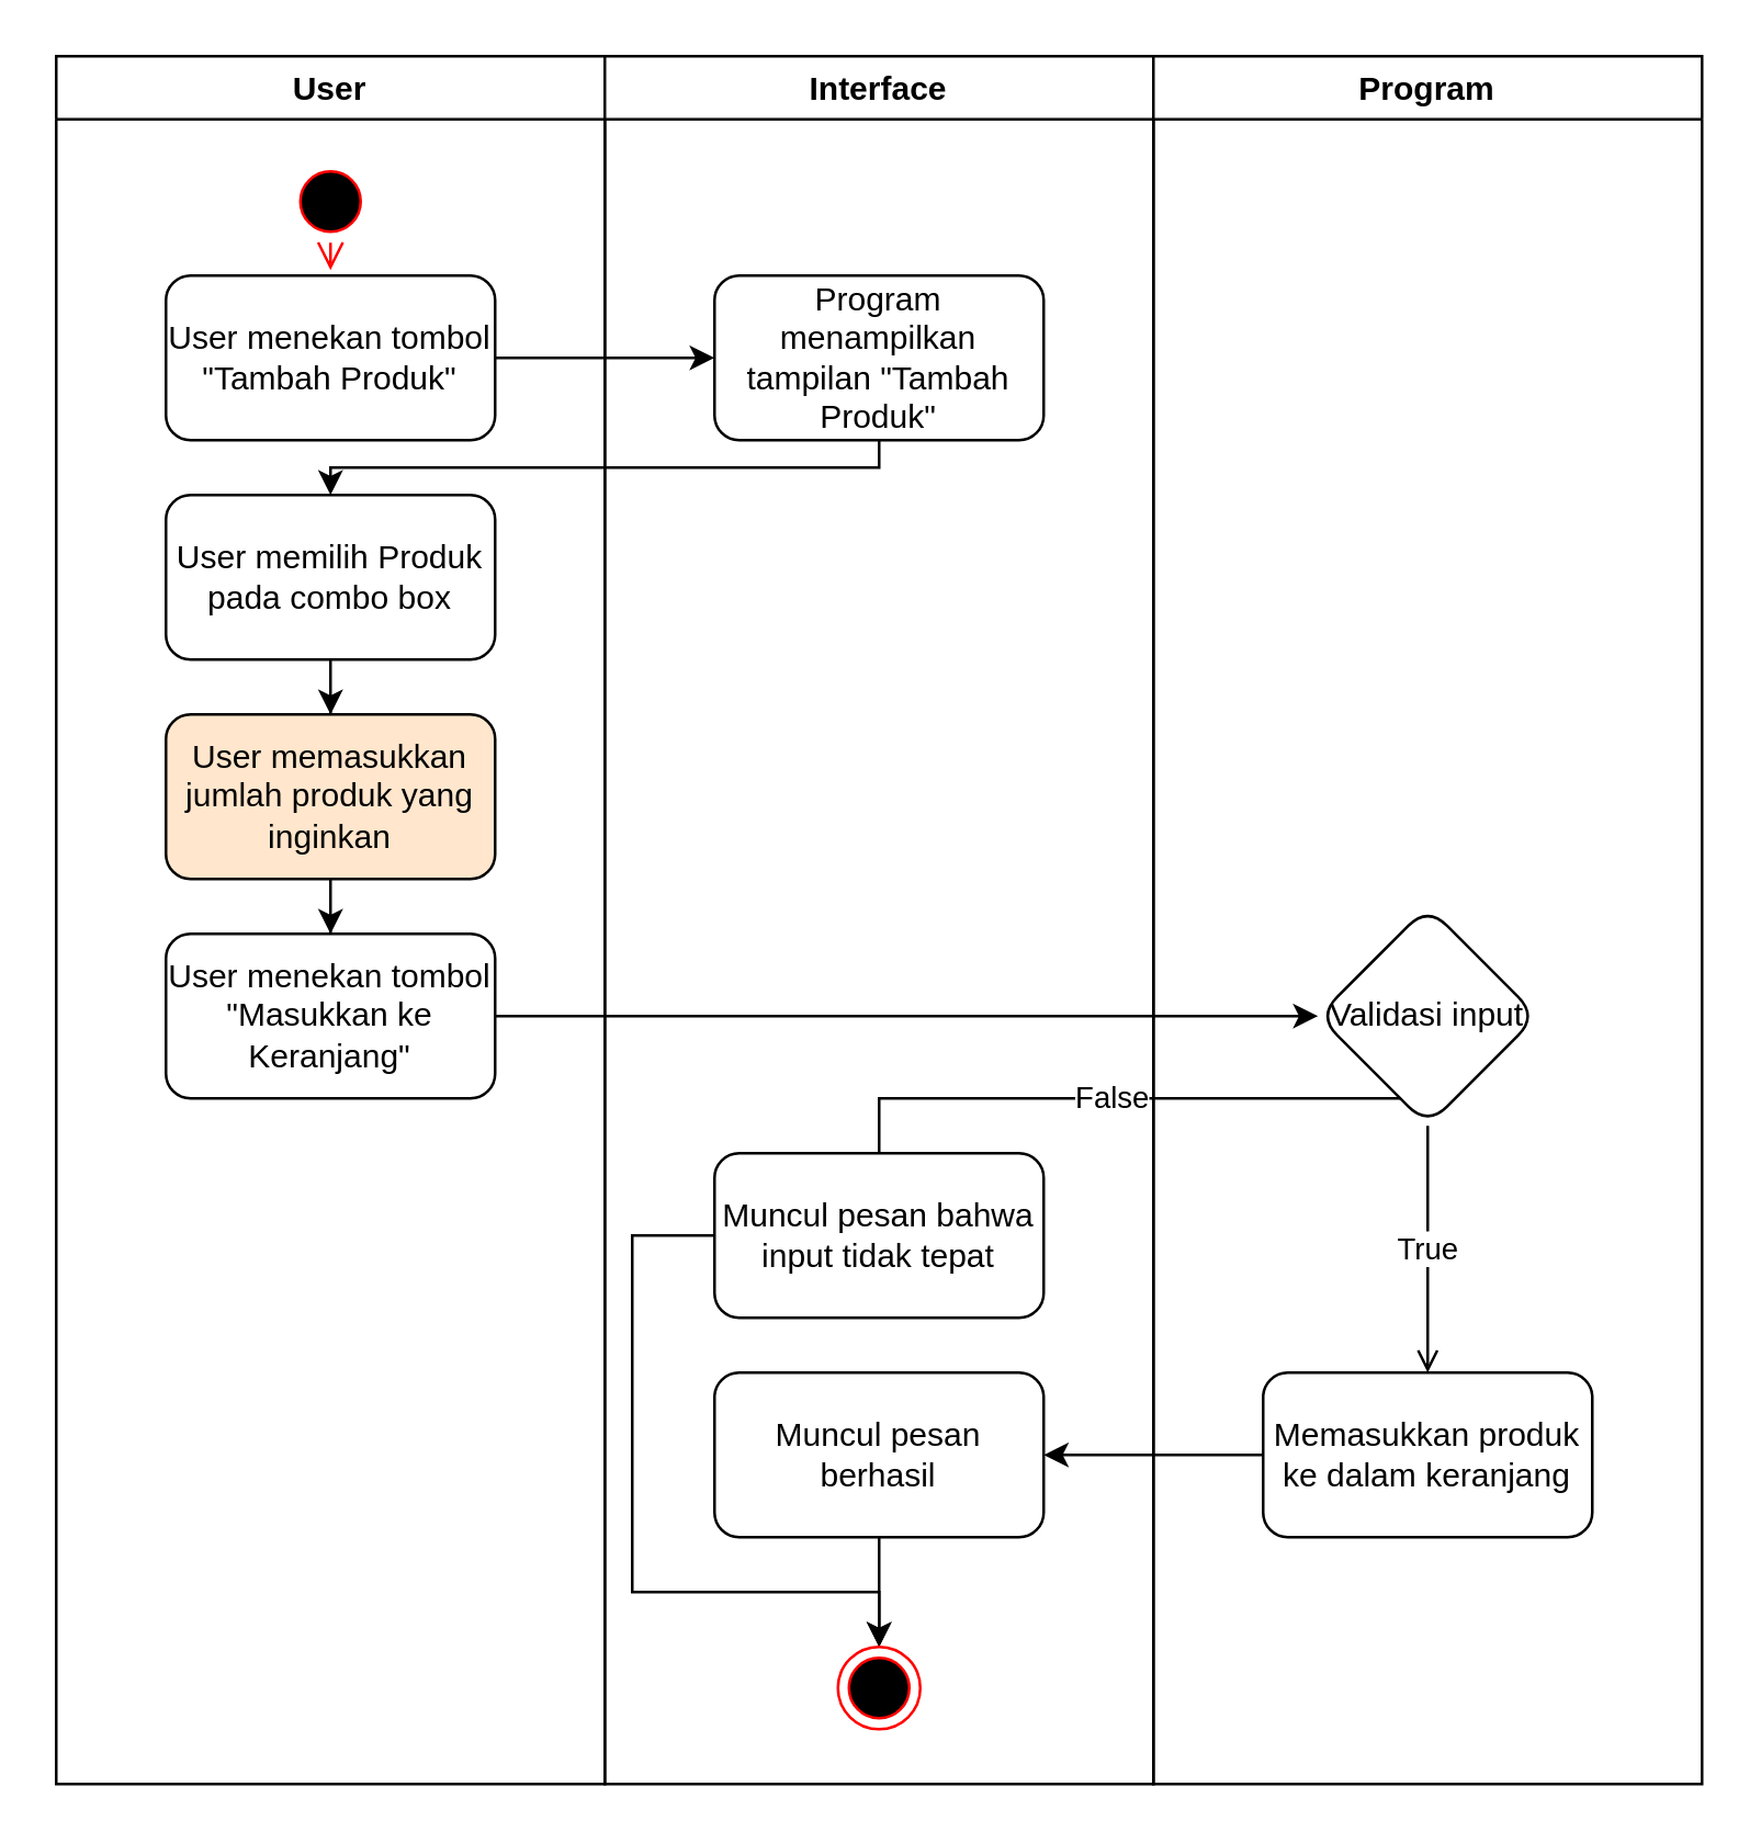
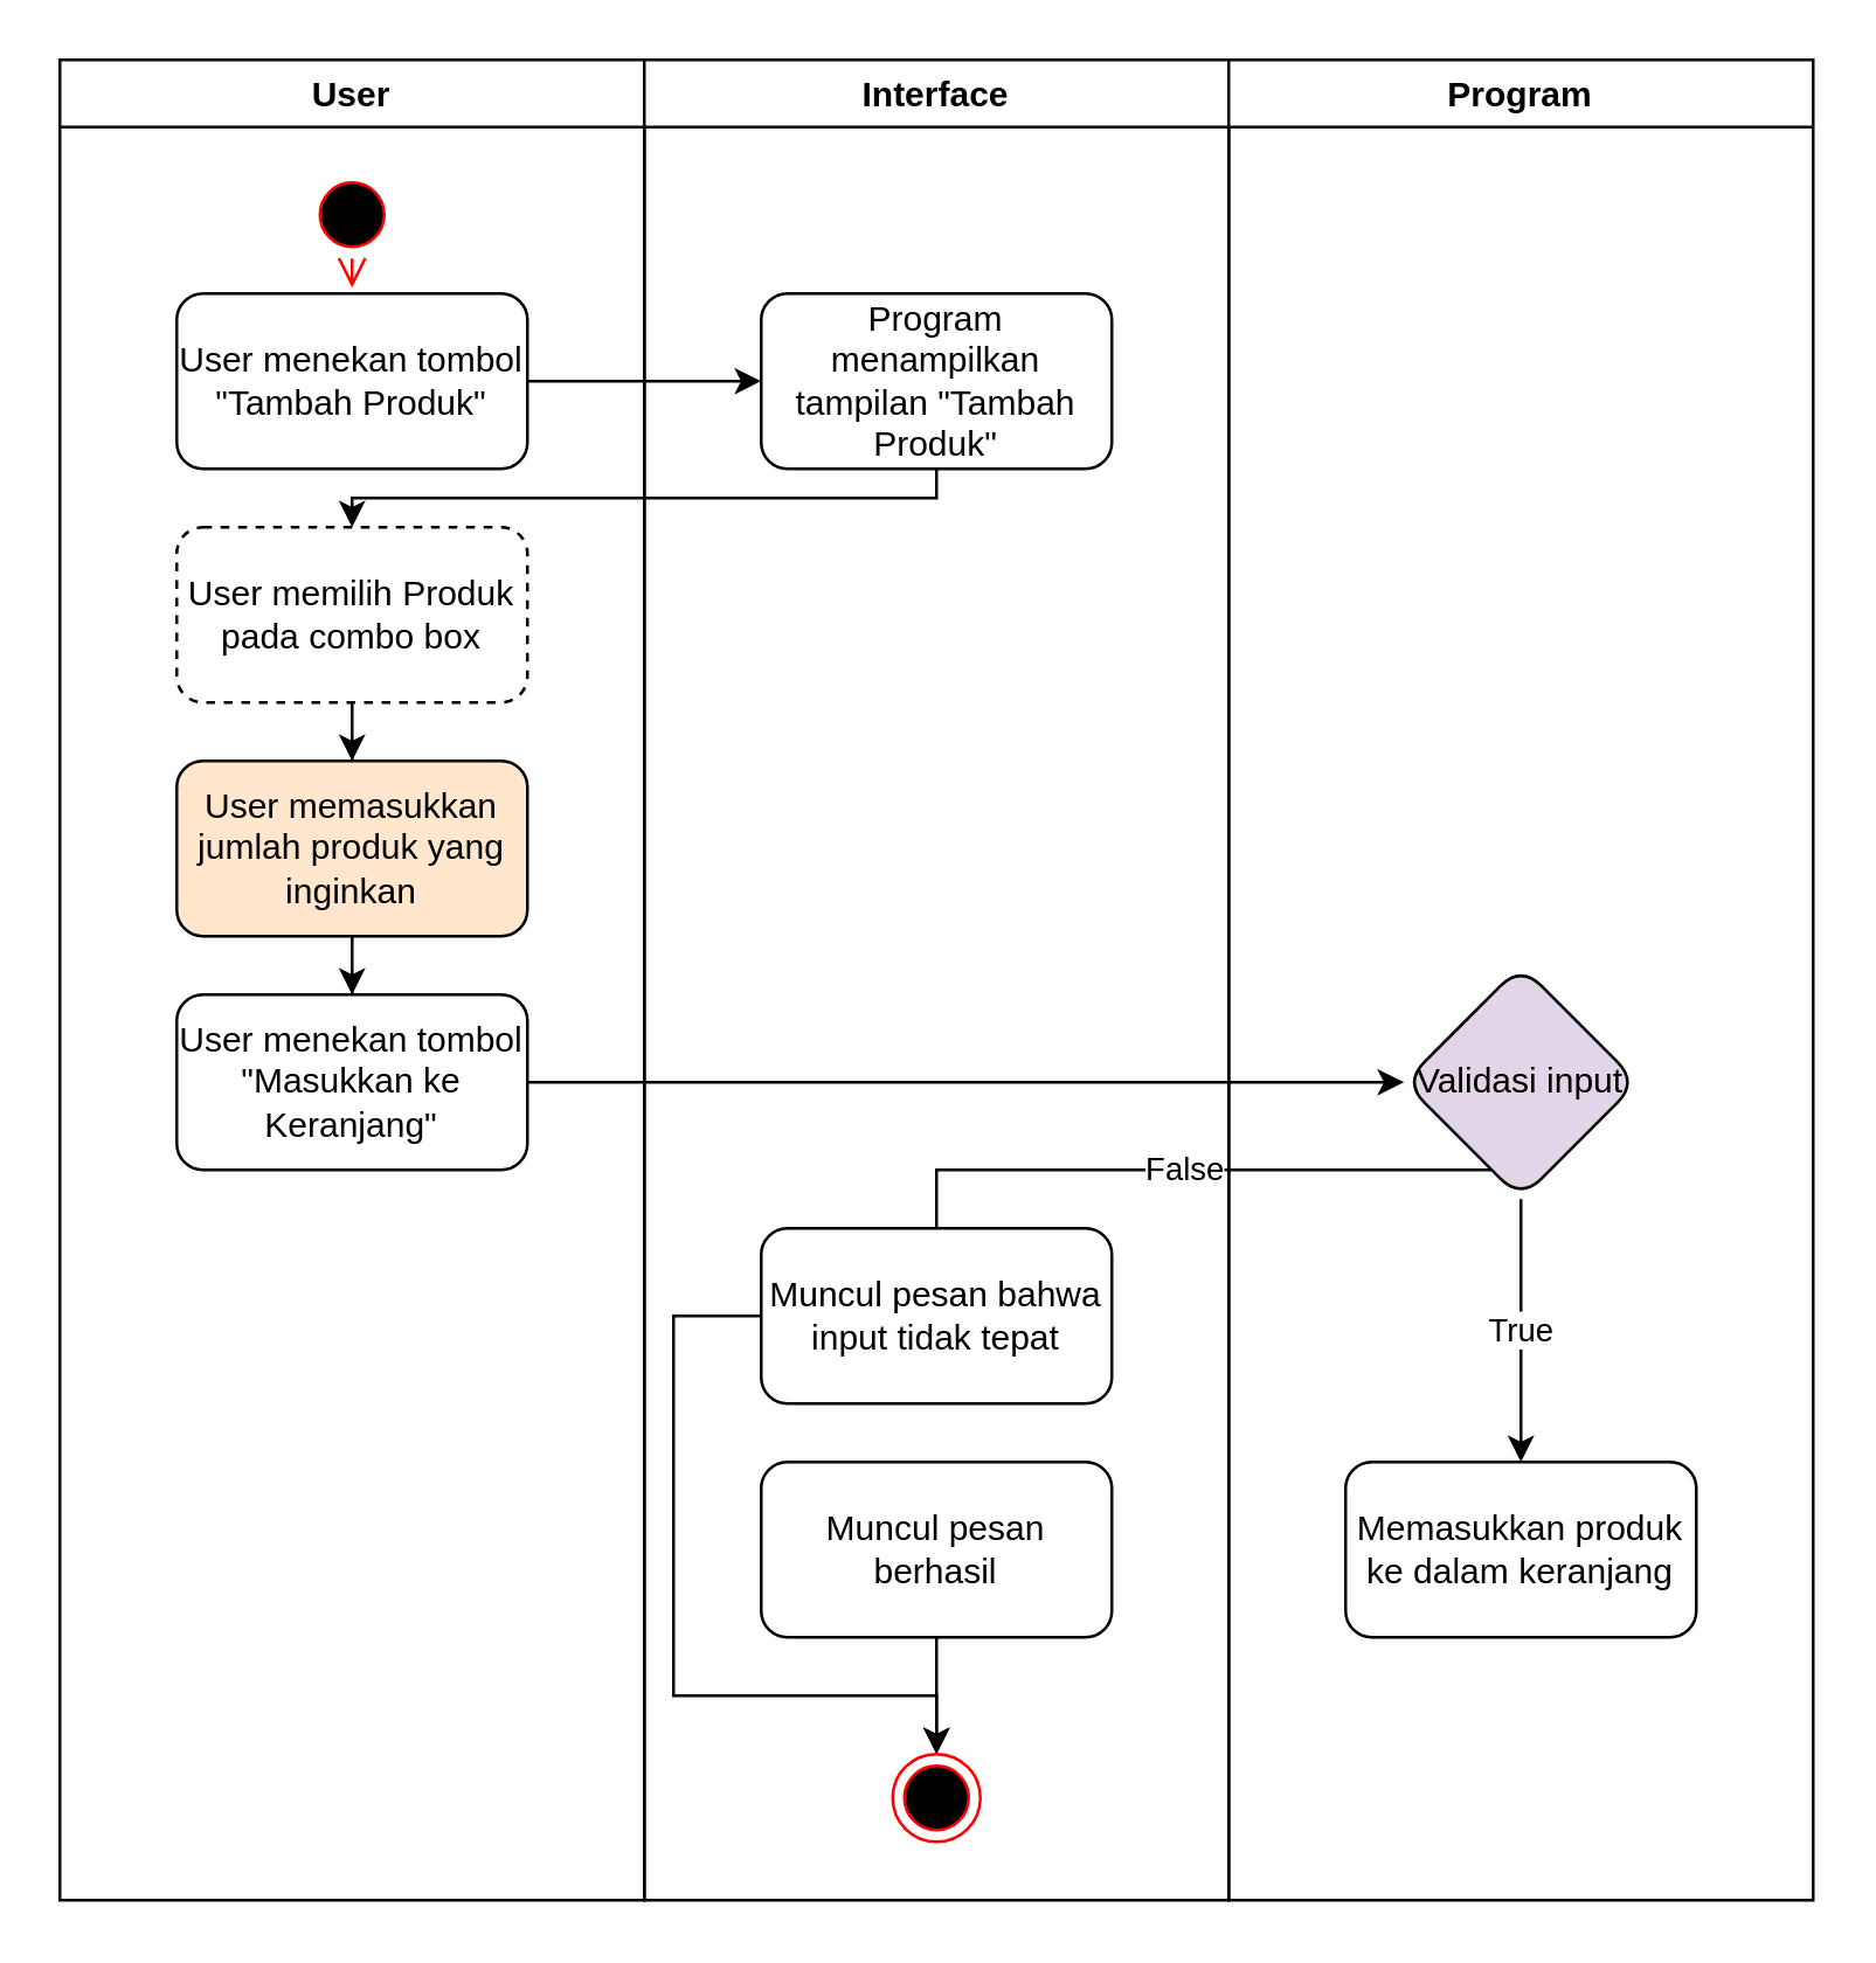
  <mxCell id="0" />
  <mxCell id="1" parent="0" />
  <mxCell id="2" value="User" style="swimlane;" parent="1" vertex="1"><mxGeometry x="20" y="20" width="200" height="630" as="geometry" /></mxCell>
  <mxCell id="3" value="" style="ellipse;html=1;shape=startState;fillColor=#000000;strokeColor=#ff0000;" parent="2" vertex="1"><mxGeometry x="85" y="38" width="30" height="30" as="geometry" /></mxCell>
  <mxCell id="4" value="" style="edgeStyle=orthogonalEdgeStyle;html=1;verticalAlign=bottom;endArrow=open;endSize=8;strokeColor=#ff0000;rounded=0;entryX=0.5;entryY=0;entryDx=0;entryDy=0;" parent="2" source="3" edge="1"><mxGeometry relative="1" as="geometry"><mxPoint x="100" y="78" as="targetPoint" /></mxGeometry></mxCell>
  <mxCell id="5" value="User menekan tombol &quot;Tambah Produk&quot;" style="whiteSpace=wrap;html=1;rounded=1;" parent="2" vertex="1"><mxGeometry x="40" y="80" width="120" height="60" as="geometry" /></mxCell>
  <mxCell id="6" value="" style="edgeStyle=orthogonalEdgeStyle;rounded=0;orthogonalLoop=1;jettySize=auto;html=1;" parent="2" source="7" target="9" edge="1"><mxGeometry relative="1" as="geometry" /></mxCell>
- <mxCell id="7" value="User memilih Produk pada combo box" style="whiteSpace=wrap;html=1;rounded=1;" parent="2" vertex="1"><mxGeometry x="40" y="160" width="120" height="60" as="geometry" /></mxCell>
+ <mxCell id="7" value="User memilih Produk pada combo box" style="whiteSpace=wrap;html=1;rounded=1;dashed=1;" parent="2" vertex="1"><mxGeometry x="40" y="160" width="120" height="60" as="geometry" /></mxCell>
  <mxCell id="8" value="" style="edgeStyle=orthogonalEdgeStyle;rounded=0;orthogonalLoop=1;jettySize=auto;html=1;" parent="2" source="9" target="10" edge="1"><mxGeometry relative="1" as="geometry" /></mxCell>
  <mxCell id="9" value="User memasukkan jumlah produk yang inginkan" style="whiteSpace=wrap;html=1;rounded=1;fillColor=#ffe6cc;" parent="2" vertex="1"><mxGeometry x="40" y="240" width="120" height="60" as="geometry" /></mxCell>
  <mxCell id="10" value="User menekan tombol &quot;Masukkan ke Keranjang&quot;" style="whiteSpace=wrap;html=1;rounded=1;" parent="2" vertex="1"><mxGeometry x="40" y="320" width="120" height="60" as="geometry" /></mxCell>
  <mxCell id="11" value="Interface" style="swimlane;" parent="1" vertex="1"><mxGeometry x="220" y="20" width="200" height="630" as="geometry" /></mxCell>
  <mxCell id="12" value="Program menampilkan tampilan &quot;Tambah Produk&quot;" style="whiteSpace=wrap;html=1;rounded=1;" parent="11" vertex="1"><mxGeometry x="40" y="80" width="120" height="60" as="geometry" /></mxCell>
  <mxCell id="13" style="edgeStyle=orthogonalEdgeStyle;rounded=0;orthogonalLoop=1;jettySize=auto;html=1;" parent="11" source="14" target="17" edge="1"><mxGeometry relative="1" as="geometry"><Array as="points"><mxPoint x="10" y="430" /><mxPoint x="10" y="560" /><mxPoint x="100" y="560" /></Array></mxGeometry></mxCell>
  <mxCell id="14" value="Muncul pesan bahwa input tidak tepat" style="whiteSpace=wrap;html=1;rounded=1;" parent="11" vertex="1"><mxGeometry x="40" y="400" width="120" height="60" as="geometry" /></mxCell>
  <mxCell id="15" value="" style="edgeStyle=orthogonalEdgeStyle;rounded=0;orthogonalLoop=1;jettySize=auto;html=1;" parent="11" source="16" target="17" edge="1"><mxGeometry relative="1" as="geometry" /></mxCell>
  <mxCell id="16" value="Muncul pesan berhasil" style="whiteSpace=wrap;html=1;rounded=1;" parent="11" vertex="1"><mxGeometry x="40" y="480" width="120" height="60" as="geometry" /></mxCell>
  <mxCell id="17" value="" style="ellipse;html=1;shape=endState;fillColor=#000000;strokeColor=#ff0000;" parent="11" vertex="1"><mxGeometry x="85" y="580" width="30" height="30" as="geometry" /></mxCell>
  <mxCell id="18" value="Program" style="swimlane;" parent="1" vertex="1"><mxGeometry x="420" y="20" width="200" height="630" as="geometry" /></mxCell>
- <mxCell id="19" value="Validasi input" style="rhombus;whiteSpace=wrap;html=1;rounded=1;" parent="18" vertex="1"><mxGeometry x="60" y="310" width="80" height="80" as="geometry" /></mxCell>
+ <mxCell id="19" value="Validasi input" style="rhombus;whiteSpace=wrap;html=1;rounded=1;fillColor=#e1d5e7;" parent="18" vertex="1"><mxGeometry x="60" y="310" width="80" height="80" as="geometry" /></mxCell>
  <mxCell id="20" value="Memasukkan produk ke dalam keranjang" style="whiteSpace=wrap;html=1;rounded=1;" parent="18" vertex="1"><mxGeometry x="40" y="480" width="120" height="60" as="geometry" /></mxCell>
- <mxCell id="21" value="True" style="edgeStyle=orthogonalEdgeStyle;rounded=0;orthogonalLoop=1;jettySize=auto;html=1;endArrow=open;" parent="18" source="19" target="20" edge="1"><mxGeometry relative="1" as="geometry" /></mxCell>
+ <mxCell id="21" value="True" style="edgeStyle=orthogonalEdgeStyle;rounded=0;orthogonalLoop=1;jettySize=auto;html=1;" parent="18" source="19" target="20" edge="1"><mxGeometry relative="1" as="geometry" /></mxCell>
  <mxCell id="22" value="" style="edgeStyle=orthogonalEdgeStyle;rounded=0;orthogonalLoop=1;jettySize=auto;html=1;" parent="1" source="5" target="12" edge="1"><mxGeometry relative="1" as="geometry" /></mxCell>
  <mxCell id="23" value="" style="edgeStyle=orthogonalEdgeStyle;rounded=0;orthogonalLoop=1;jettySize=auto;html=1;" parent="1" source="12" target="7" edge="1"><mxGeometry relative="1" as="geometry"><Array as="points"><mxPoint x="320" y="170" /><mxPoint x="120" y="170" /></Array></mxGeometry></mxCell>
  <mxCell id="24" value="" style="edgeStyle=orthogonalEdgeStyle;rounded=0;orthogonalLoop=1;jettySize=auto;html=1;" parent="1" source="10" target="19" edge="1"><mxGeometry relative="1" as="geometry" /></mxCell>
  <mxCell id="25" value="False" style="edgeStyle=orthogonalEdgeStyle;rounded=0;orthogonalLoop=1;jettySize=auto;html=1;endArrow=none;" parent="1" source="19" target="14" edge="1"><mxGeometry relative="1" as="geometry"><Array as="points"><mxPoint x="320" y="400" /></Array></mxGeometry></mxCell>
- <mxCell id="26" value="" style="edgeStyle=orthogonalEdgeStyle;rounded=0;orthogonalLoop=1;jettySize=auto;html=1;" parent="1" source="20" target="16" edge="1"><mxGeometry relative="1" as="geometry" /></mxCell>
